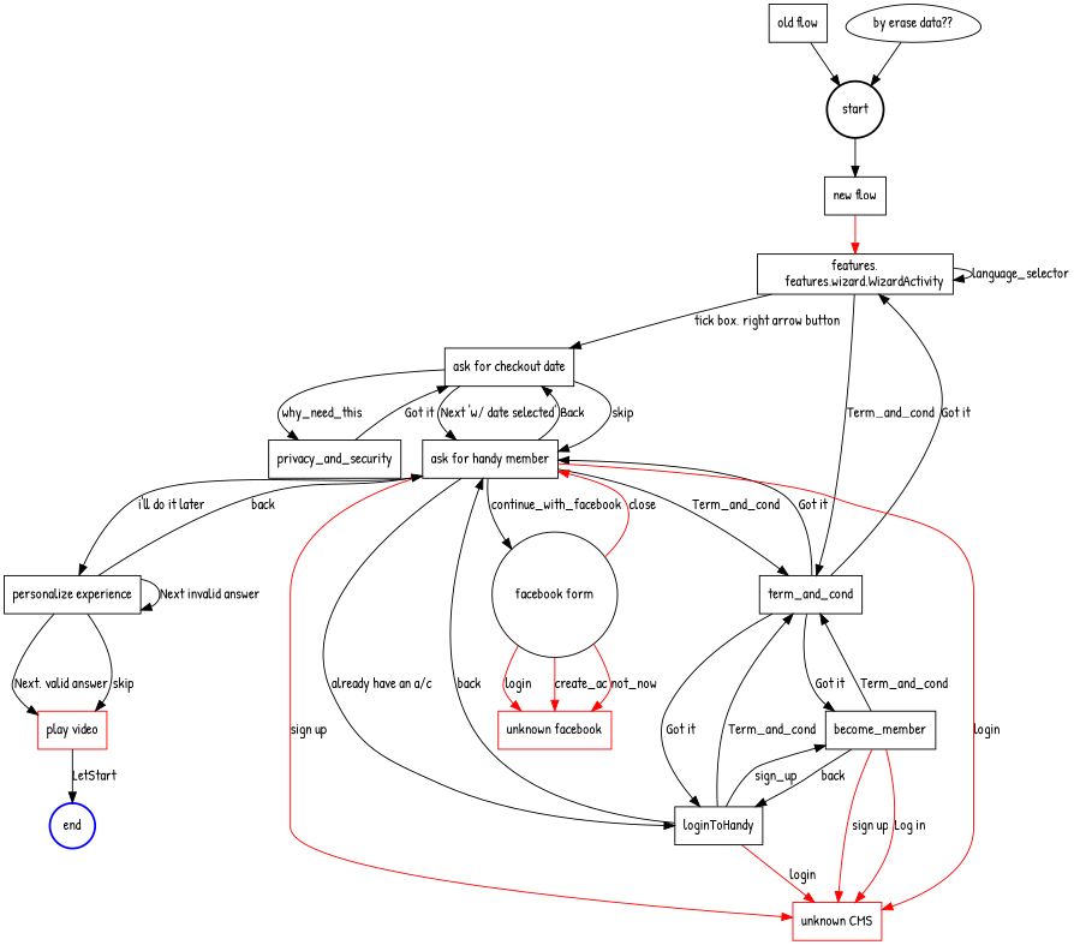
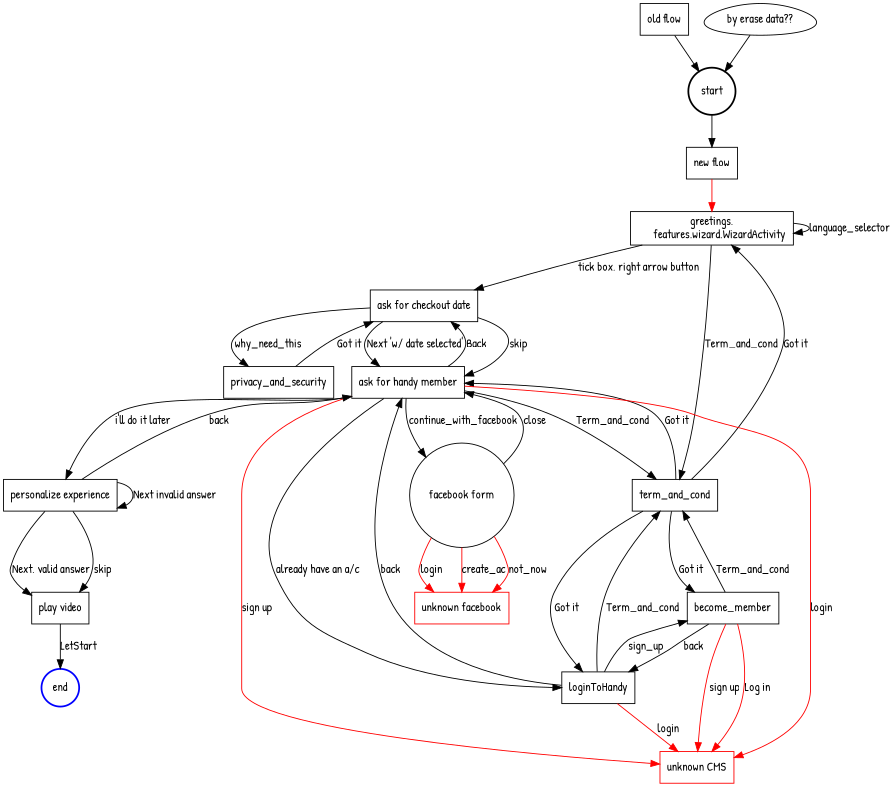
  digraph {
    fontname="Patrick Hand"
    node [fontname="Patrick Hand" shape=rectangle]
    edge [fontname="Patrick Hand"]
    n1 [color=black label=start shape=circle style=bold]
    n2 [label="new flow"]
-   n3 [label="features,\n      features.wizard.WizardActivity"]
+   n3 [label="greetings,\n      features.wizard.WizardActivity"]
    n4 [label="old flow"]
    n5 [color=blue label=end shape=circle style=bold]
    n6 [label="ask for checkout date"]
    n7 [label=term_and_cond]
    n8 [label=privacy_and_security]
    n9 [label="ask for handy member"]
    n10 [label=loginToHandy]
    n11 [label=become_member]
    n12 [label="personalize experience"]
    n13 [label="facebook form" shape=circle]
    n14 [color=red label="unknown CMS"]
-   n15 [label="play video" color=red]
+   n15 [label="play video"]
    n16 [color=red label="unknown facebook"]
    n17 [label="by erase data??" shape=egg]
    n1 -> n2
    n2 -> n3 [color=red]
    n3 -> n3 [label=language_selector]
    n3 -> n6 [label="tick box, right arrow button"]
    n3 -> n7 [label=Term_and_cond]
    n4 -> n1
    n6 -> n8 [label=why_need_this]
    n6 -> n9 [label=skip]
    n6 -> n9 [label="Next 'w/ date selected'"]
    n7 -> n3 [label="Got it"]
    n7 -> n9 [label="Got it"]
    n7 -> n10 [label="Got it"]
    n7 -> n11 [label="Got it"]
    n8 -> n6 [label="Got it"]
    n9 -> n6 [label=Back]
    n9 -> n7 [label=Term_and_cond]
    n9 -> n10 [label="already have an a/c"]
    n9 -> n12 [label="i'll do it later"]
    n9 -> n13 [label=continue_with_facebook]
    n9 -> n14 [color=red label="sign up"]
    n9 -> n14 [color=red label=login]
    n10 -> n7 [label=Term_and_cond]
    n10 -> n9 [label=back]
    n10 -> n11 [label=sign_up]
    n10 -> n14 [color=red label=login]
    n11 -> n7 [label=Term_and_cond]
    n11 -> n10 [label=back]
    n11 -> n14 [color=red label="sign up"]
    n11 -> n14 [color=red label="Log in"]
    n12 -> n9 [label=back]
    n12 -> n12 [label="Next invalid answer"]
    n12 -> n15 [label="Next, valid answer"]
    n12 -> n15 [label=skip]
-   n13 -> n9 [label=close color=red]
+   n13 -> n9 [label=close]
    n13 -> n16 [color=red label=login]
    n13 -> n16 [color=red label=create_ac]
    n13 -> n16 [color=red label=not_now]
    n15 -> n5 [label=LetStart]
    n17 -> n1
  }
